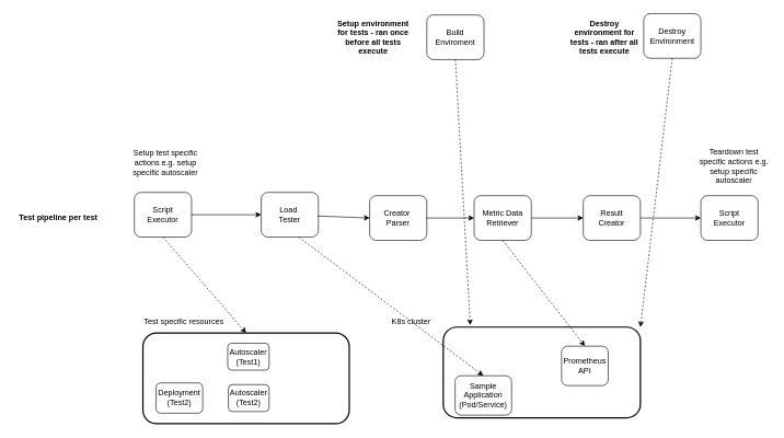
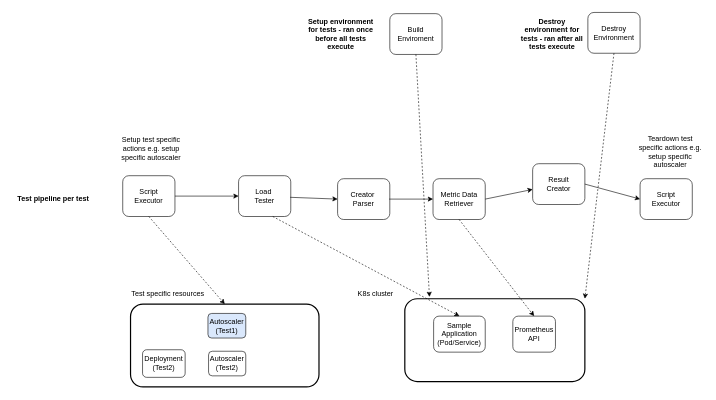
  <mxCell id="0" />
  <mxCell id="1" parent="0" />
- <mxCell id="2" value="Result&lt;br&gt;Creator" style="rounded=1;whiteSpace=wrap;html=1;" vertex="1" parent="1"><mxGeometry x="887" y="297" width="87" height="68" as="geometry" /></mxCell>
+ <mxCell id="2" value="Result&lt;br&gt;Creator" style="rounded=1;whiteSpace=wrap;html=1;" vertex="1" parent="1"><mxGeometry x="887" y="272" width="87" height="68" as="geometry" /></mxCell>
  <mxCell id="3" value="Creator&amp;nbsp;&lt;br&gt;Parser" style="rounded=1;whiteSpace=wrap;html=1;" vertex="1" parent="1"><mxGeometry x="562" y="297" width="87" height="68" as="geometry" /></mxCell>
  <mxCell id="4" value="Metric Data Retriever" style="rounded=1;whiteSpace=wrap;html=1;" vertex="1" parent="1"><mxGeometry x="721" y="297" width="87" height="68" as="geometry" /></mxCell>
  <mxCell id="5" value="Load&amp;nbsp;&lt;br&gt;Tester" style="rounded=1;whiteSpace=wrap;html=1;" vertex="1" parent="1"><mxGeometry x="397" y="292" width="87" height="68" as="geometry" /></mxCell>
  <mxCell id="6" value="Script &lt;br&gt;Executor" style="rounded=1;whiteSpace=wrap;html=1;" vertex="1" parent="1"><mxGeometry x="204" y="292" width="87" height="68" as="geometry" /></mxCell>
  <mxCell id="7" value="Setup test specific actions e.g. setup specific autoscaler" style="text;html=1;strokeColor=none;fillColor=none;align=center;verticalAlign=middle;whiteSpace=wrap;rounded=0;" vertex="1" parent="1"><mxGeometry x="197" y="211" width="109" height="72" as="geometry" /></mxCell>
  <mxCell id="8" value="Script &lt;br&gt;Executor" style="rounded=1;whiteSpace=wrap;html=1;" vertex="1" parent="1"><mxGeometry x="1066" y="297" width="87" height="68" as="geometry" /></mxCell>
  <mxCell id="9" value="Teardown test specific actions e.g. setup specific autoscaler" style="text;html=1;strokeColor=none;fillColor=none;align=center;verticalAlign=middle;whiteSpace=wrap;rounded=0;" vertex="1" parent="1"><mxGeometry x="1062" y="216" width="109" height="72" as="geometry" /></mxCell>
  <mxCell id="10" value="" style="endArrow=classic;html=1;rounded=0;exitX=1;exitY=0.5;exitDx=0;exitDy=0;entryX=0;entryY=0.5;entryDx=0;entryDy=0;" edge="1" parent="1" source="6" target="5"><mxGeometry width="50" height="50" relative="1" as="geometry"><mxPoint x="535" y="283" as="sourcePoint" /><mxPoint x="585" y="233" as="targetPoint" /></mxGeometry></mxCell>
  <mxCell id="11" value="" style="endArrow=classic;html=1;rounded=0;entryX=0;entryY=0.5;entryDx=0;entryDy=0;" edge="1" parent="1" target="3"><mxGeometry width="50" height="50" relative="1" as="geometry"><mxPoint x="483" y="328" as="sourcePoint" /><mxPoint x="553" y="328" as="targetPoint" /></mxGeometry></mxCell>
  <mxCell id="12" value="" style="endArrow=classic;html=1;rounded=0;entryX=0;entryY=0.5;entryDx=0;entryDy=0;" edge="1" parent="1" target="4"><mxGeometry width="50" height="50" relative="1" as="geometry"><mxPoint x="648" y="331" as="sourcePoint" /><mxPoint x="417" y="346" as="targetPoint" /></mxGeometry></mxCell>
  <mxCell id="13" value="" style="endArrow=classic;html=1;rounded=0;exitX=1;exitY=0.5;exitDx=0;exitDy=0;" edge="1" parent="1" source="4" target="2"><mxGeometry width="50" height="50" relative="1" as="geometry"><mxPoint x="321" y="356" as="sourcePoint" /><mxPoint x="427" y="356" as="targetPoint" /></mxGeometry></mxCell>
  <mxCell id="14" value="" style="endArrow=classic;html=1;rounded=0;exitX=1;exitY=0.5;exitDx=0;exitDy=0;entryX=0;entryY=0.5;entryDx=0;entryDy=0;" edge="1" parent="1" source="2" target="8"><mxGeometry width="50" height="50" relative="1" as="geometry"><mxPoint x="331" y="366" as="sourcePoint" /><mxPoint x="437" y="366" as="targetPoint" /></mxGeometry></mxCell>
- <mxCell id="15" value="Sample&lt;br&gt;Application (Pod/Service)" style="rounded=1;whiteSpace=wrap;html=1;" vertex="1" parent="1"><mxGeometry x="692" y="571" width="86" height="60" as="geometry" /></mxCell>
+ <mxCell id="15" value="Sample&lt;br&gt;Application (Pod/Service)" style="rounded=1;whiteSpace=wrap;html=1;" vertex="1" parent="1"><mxGeometry x="722" y="526" width="86" height="60" as="geometry" /></mxCell>
  <mxCell id="16" value="Prometheus &lt;br&gt;API" style="rounded=1;whiteSpace=wrap;html=1;" vertex="1" parent="1"><mxGeometry x="854" y="526" width="71" height="60" as="geometry" /></mxCell>
  <mxCell id="17" value="" style="rounded=1;whiteSpace=wrap;html=1;fillColor=none;strokeWidth=2;" vertex="1" parent="1"><mxGeometry x="674" y="497" width="300" height="138" as="geometry" /></mxCell>
  <mxCell id="18" value="K8s cluster" style="text;html=1;strokeColor=none;fillColor=none;align=center;verticalAlign=middle;whiteSpace=wrap;rounded=0;" vertex="1" parent="1"><mxGeometry x="571" y="475" width="109" height="27" as="geometry" /></mxCell>
  <mxCell id="19" value="" style="rounded=1;whiteSpace=wrap;html=1;fillColor=none;strokeWidth=2;" vertex="1" parent="1"><mxGeometry x="217" y="506" width="314" height="138" as="geometry" /></mxCell>
  <mxCell id="20" value="Test specific resources" style="text;html=1;strokeColor=none;fillColor=none;align=center;verticalAlign=middle;whiteSpace=wrap;rounded=0;" vertex="1" parent="1"><mxGeometry x="213" y="475" width="133" height="27" as="geometry" /></mxCell>
- <mxCell id="21" value="Autoscaler (Test1)" style="rounded=1;whiteSpace=wrap;html=1;" vertex="1" parent="1"><mxGeometry x="346" y="521.5" width="63" height="41" as="geometry" /></mxCell>
+ <mxCell id="21" value="Autoscaler (Test1)" style="rounded=1;whiteSpace=wrap;html=1;fillColor=#dae8fc;" vertex="1" parent="1"><mxGeometry x="346" y="521.5" width="63" height="41" as="geometry" /></mxCell>
  <mxCell id="22" value="Deployment (Test2)" style="rounded=1;whiteSpace=wrap;html=1;" vertex="1" parent="1"><mxGeometry x="237" y="582" width="71" height="46" as="geometry" /></mxCell>
  <mxCell id="23" value="Autoscaler (Test2)" style="rounded=1;whiteSpace=wrap;html=1;" vertex="1" parent="1"><mxGeometry x="347" y="584.5" width="62" height="41" as="geometry" /></mxCell>
  <mxCell id="24" value="" style="endArrow=classic;html=1;rounded=0;exitX=0.5;exitY=1;exitDx=0;exitDy=0;entryX=0.5;entryY=0;entryDx=0;entryDy=0;dashed=1;" edge="1" parent="1" source="6" target="19"><mxGeometry width="50" height="50" relative="1" as="geometry"><mxPoint x="301" y="336" as="sourcePoint" /><mxPoint x="407" y="336" as="targetPoint" /></mxGeometry></mxCell>
  <mxCell id="25" value="Build Enviroment" style="rounded=1;whiteSpace=wrap;html=1;" vertex="1" parent="1"><mxGeometry x="649" y="22" width="87" height="68" as="geometry" /></mxCell>
  <mxCell id="26" value="" style="endArrow=classic;html=1;rounded=0;exitX=0.5;exitY=1;exitDx=0;exitDy=0;entryX=0.137;entryY=-0.022;entryDx=0;entryDy=0;dashed=1;entryPerimeter=0;" edge="1" parent="1" source="25" target="17"><mxGeometry width="50" height="50" relative="1" as="geometry"><mxPoint x="237" y="100" as="sourcePoint" /><mxPoint x="363" y="246" as="targetPoint" /></mxGeometry></mxCell>
  <mxCell id="27" value="" style="endArrow=classic;html=1;rounded=0;exitX=0.5;exitY=1;exitDx=0;exitDy=0;dashed=1;entryX=0.5;entryY=0;entryDx=0;entryDy=0;" edge="1" parent="1" target="15"><mxGeometry width="50" height="50" relative="1" as="geometry"><mxPoint x="454" y="360" as="sourcePoint" /><mxPoint x="755" y="461" as="targetPoint" /></mxGeometry></mxCell>
  <mxCell id="28" value="" style="endArrow=classic;html=1;rounded=0;exitX=0.5;exitY=1;exitDx=0;exitDy=0;dashed=1;entryX=0.5;entryY=0;entryDx=0;entryDy=0;" edge="1" parent="1" source="4" target="16"><mxGeometry width="50" height="50" relative="1" as="geometry"><mxPoint x="464" y="370" as="sourcePoint" /><mxPoint x="775" y="536" as="targetPoint" /></mxGeometry></mxCell>
  <mxCell id="29" value="Setup environment for tests - ran once before all tests execute" style="text;html=1;strokeColor=none;fillColor=none;align=center;verticalAlign=middle;whiteSpace=wrap;rounded=0;fontStyle=1" vertex="1" parent="1"><mxGeometry x="508" y="20" width="119" height="72" as="geometry" /></mxCell>
  <mxCell id="30" value="Destroy Environment" style="rounded=1;whiteSpace=wrap;html=1;" vertex="1" parent="1"><mxGeometry x="979" y="20" width="87" height="68" as="geometry" /></mxCell>
  <mxCell id="31" value="Destroy environment for tests - ran after all tests execute" style="text;html=1;strokeColor=none;fillColor=none;align=center;verticalAlign=middle;whiteSpace=wrap;rounded=0;fontStyle=1" vertex="1" parent="1"><mxGeometry x="865" y="20" width="109" height="72" as="geometry" /></mxCell>
  <mxCell id="32" value="Test pipeline per test" style="text;html=1;strokeColor=none;fillColor=none;align=center;verticalAlign=middle;whiteSpace=wrap;rounded=0;fontStyle=1" vertex="1" parent="1"><mxGeometry x="20" y="295" width="137" height="72" as="geometry" /></mxCell>
  <mxCell id="33" value="" style="endArrow=classic;html=1;rounded=0;exitX=0.5;exitY=1;exitDx=0;exitDy=0;entryX=1;entryY=0;entryDx=0;entryDy=0;dashed=1;" edge="1" parent="1" source="30" target="17"><mxGeometry width="50" height="50" relative="1" as="geometry"><mxPoint x="703" y="100" as="sourcePoint" /><mxPoint x="725" y="504" as="targetPoint" /></mxGeometry></mxCell>
